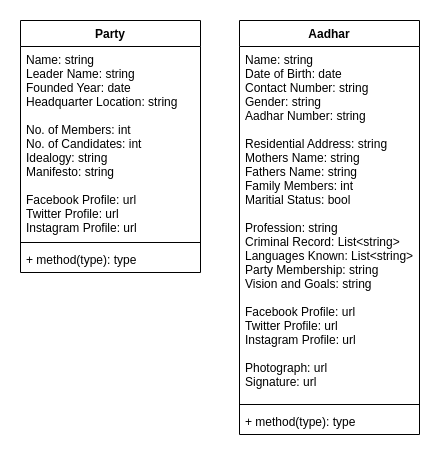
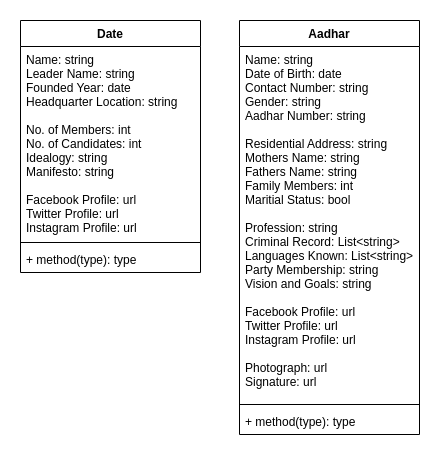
  <mxCell id="0" />
  <mxCell id="1" parent="0" />
- <mxCell id="2" value="Party" style="swimlane;fontStyle=1;align=center;verticalAlign=top;childLayout=stackLayout;horizontal=1;startSize=26;horizontalStack=0;resizeParent=1;resizeParentMax=0;resizeLast=0;collapsible=1;marginBottom=0;" parent="1" vertex="1"><mxGeometry x="20" y="20" width="180" height="252" as="geometry" /></mxCell>
+ <mxCell id="2" value="Date" style="swimlane;fontStyle=1;align=center;verticalAlign=top;childLayout=stackLayout;horizontal=1;startSize=26;horizontalStack=0;resizeParent=1;resizeParentMax=0;resizeLast=0;collapsible=1;marginBottom=0;" parent="1" vertex="1"><mxGeometry x="20" y="20" width="180" height="252" as="geometry" /></mxCell>
  <mxCell id="3" value="Name: string&#10;Leader Name: string&#10;Founded Year: date&#10;Headquarter Location: string&#10;&#10;No. of Members: int&#10;No. of Candidates: int&#10;Idealogy: string&#10;Manifesto: string&#10;&#10;Facebook Profile: url&#10;Twitter Profile: url&#10;Instagram Profile: url" style="text;strokeColor=none;fillColor=none;align=left;verticalAlign=top;spacingLeft=4;spacingRight=4;overflow=hidden;rotatable=0;points=[[0,0.5],[1,0.5]];portConstraint=eastwest;" parent="2" vertex="1"><mxGeometry y="26" width="180" height="192" as="geometry" /></mxCell>
  <mxCell id="4" value="" style="line;strokeWidth=1;fillColor=none;align=left;verticalAlign=middle;spacingTop=-1;spacingLeft=3;spacingRight=3;rotatable=0;labelPosition=right;points=[];portConstraint=eastwest;strokeColor=inherit;" parent="2" vertex="1"><mxGeometry y="218" width="180" height="8" as="geometry" /></mxCell>
  <mxCell id="5" value="+ method(type): type" style="text;strokeColor=none;fillColor=none;align=left;verticalAlign=top;spacingLeft=4;spacingRight=4;overflow=hidden;rotatable=0;points=[[0,0.5],[1,0.5]];portConstraint=eastwest;" parent="2" vertex="1"><mxGeometry y="226" width="180" height="26" as="geometry" /></mxCell>
  <mxCell id="6" value="Aadhar" style="swimlane;fontStyle=1;align=center;verticalAlign=top;childLayout=stackLayout;horizontal=1;startSize=26;horizontalStack=0;resizeParent=1;resizeParentMax=0;resizeLast=0;collapsible=1;marginBottom=0;" parent="1" vertex="1"><mxGeometry x="239" y="20" width="180" height="414" as="geometry"><mxRectangle x="520" y="240" width="110" height="30" as="alternateBounds" /></mxGeometry></mxCell>
  <mxCell id="7" value="Name: string&#10;Date of Birth: date&#10;Contact Number: string&#10;Gender: string&#10;Aadhar Number: string&#10;&#10;Residential Address: string&#10;Mothers Name: string&#10;Fathers Name: string&#10;Family Members: int&#10;Maritial Status: bool&#10;&#10;Profession: string&#10;Criminal Record: List&lt;string&gt;&#10;Languages Known: List&lt;string&gt;&#10;Party Membership: string&#10;Vision and Goals: string&#10;&#10;Facebook Profile: url&#10;Twitter Profile: url&#10;Instagram Profile: url&#10;&#10;Photograph: url&#10;Signature: url" style="text;strokeColor=none;fillColor=none;align=left;verticalAlign=top;spacingLeft=4;spacingRight=4;overflow=hidden;rotatable=0;points=[[0,0.5],[1,0.5]];portConstraint=eastwest;" parent="6" vertex="1"><mxGeometry y="26" width="180" height="354" as="geometry" /></mxCell>
  <mxCell id="8" value="" style="line;strokeWidth=1;fillColor=none;align=left;verticalAlign=middle;spacingTop=-1;spacingLeft=3;spacingRight=3;rotatable=0;labelPosition=right;points=[];portConstraint=eastwest;strokeColor=inherit;" parent="6" vertex="1"><mxGeometry y="380" width="180" height="8" as="geometry" /></mxCell>
  <mxCell id="9" value="+ method(type): type" style="text;strokeColor=none;fillColor=none;align=left;verticalAlign=top;spacingLeft=4;spacingRight=4;overflow=hidden;rotatable=0;points=[[0,0.5],[1,0.5]];portConstraint=eastwest;" parent="6" vertex="1"><mxGeometry y="388" width="180" height="26" as="geometry" /></mxCell>
